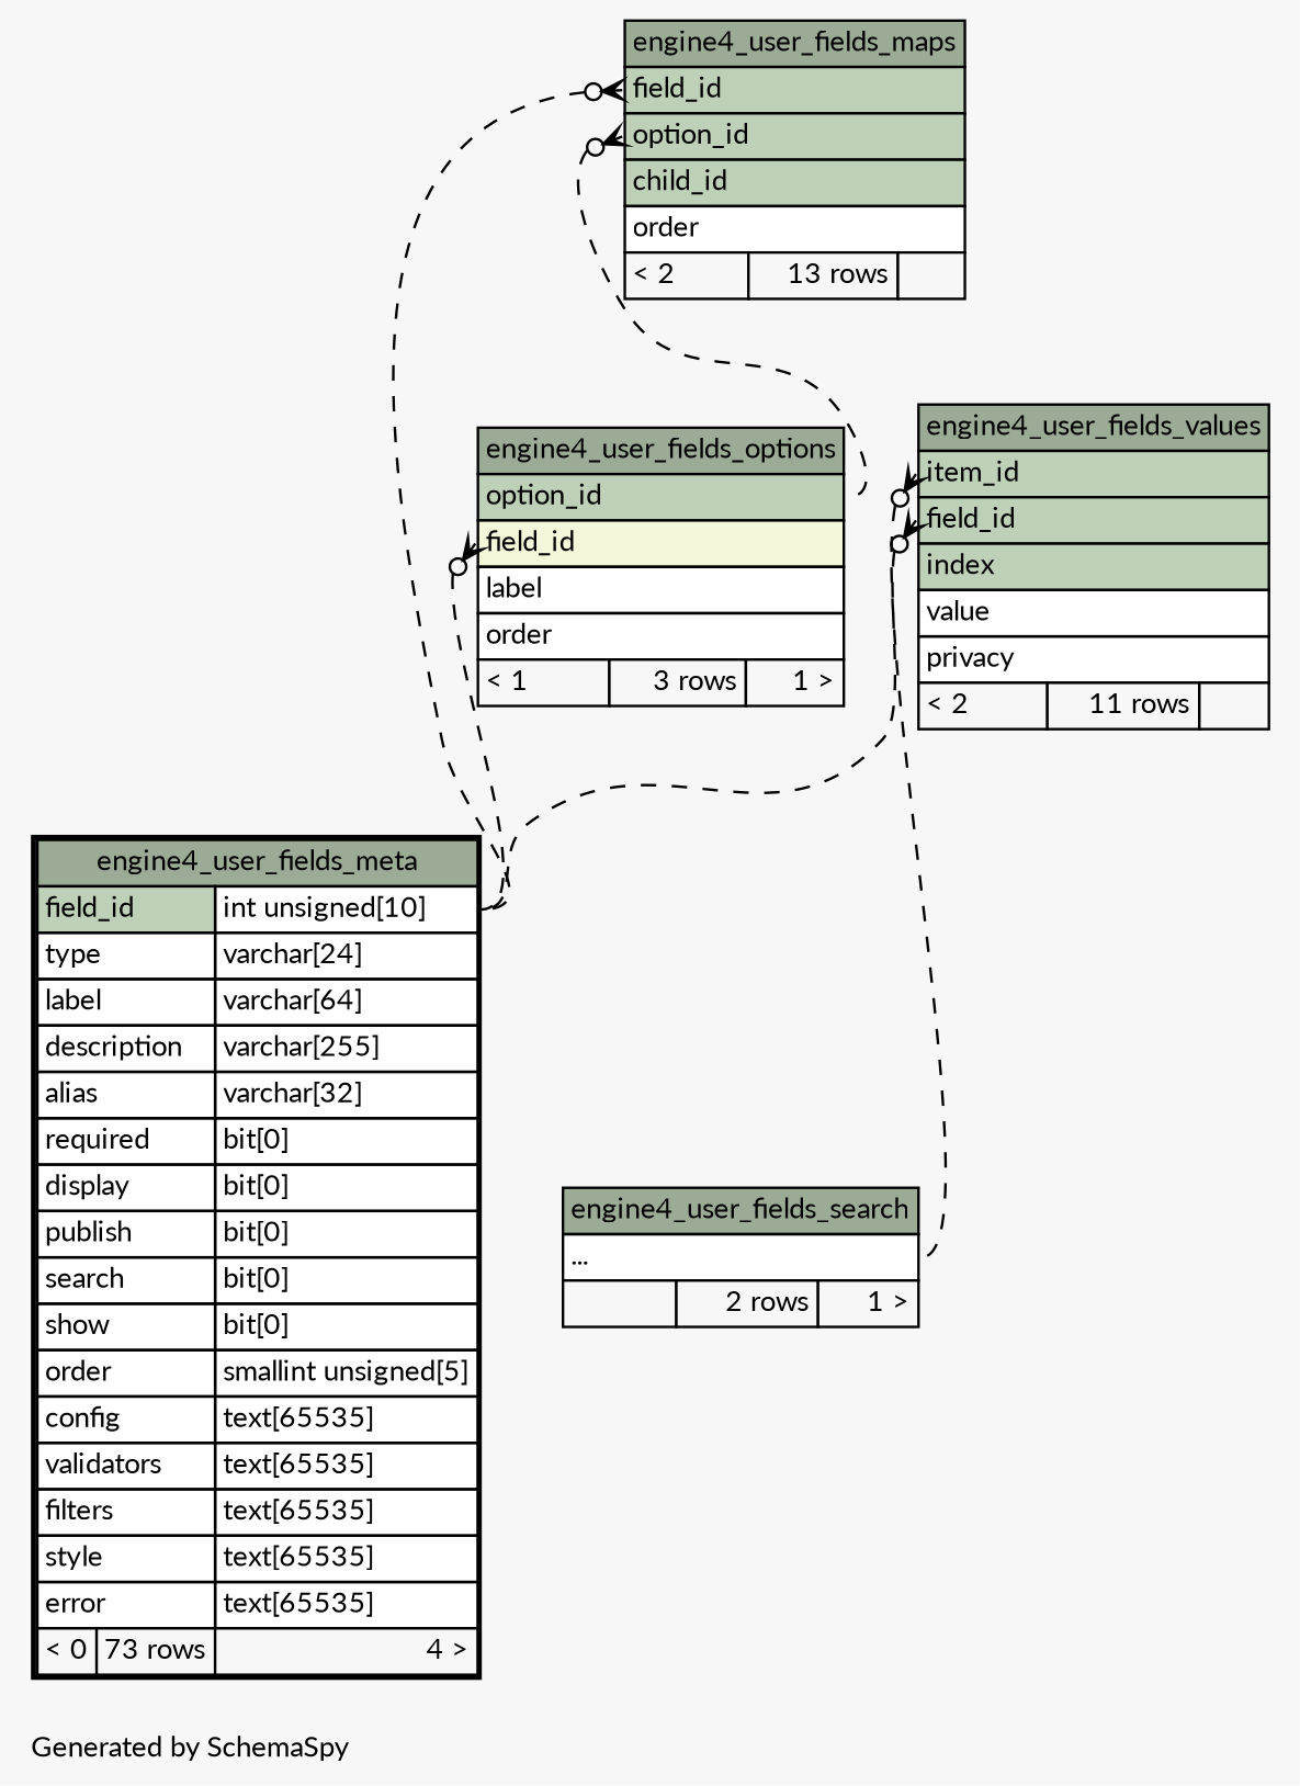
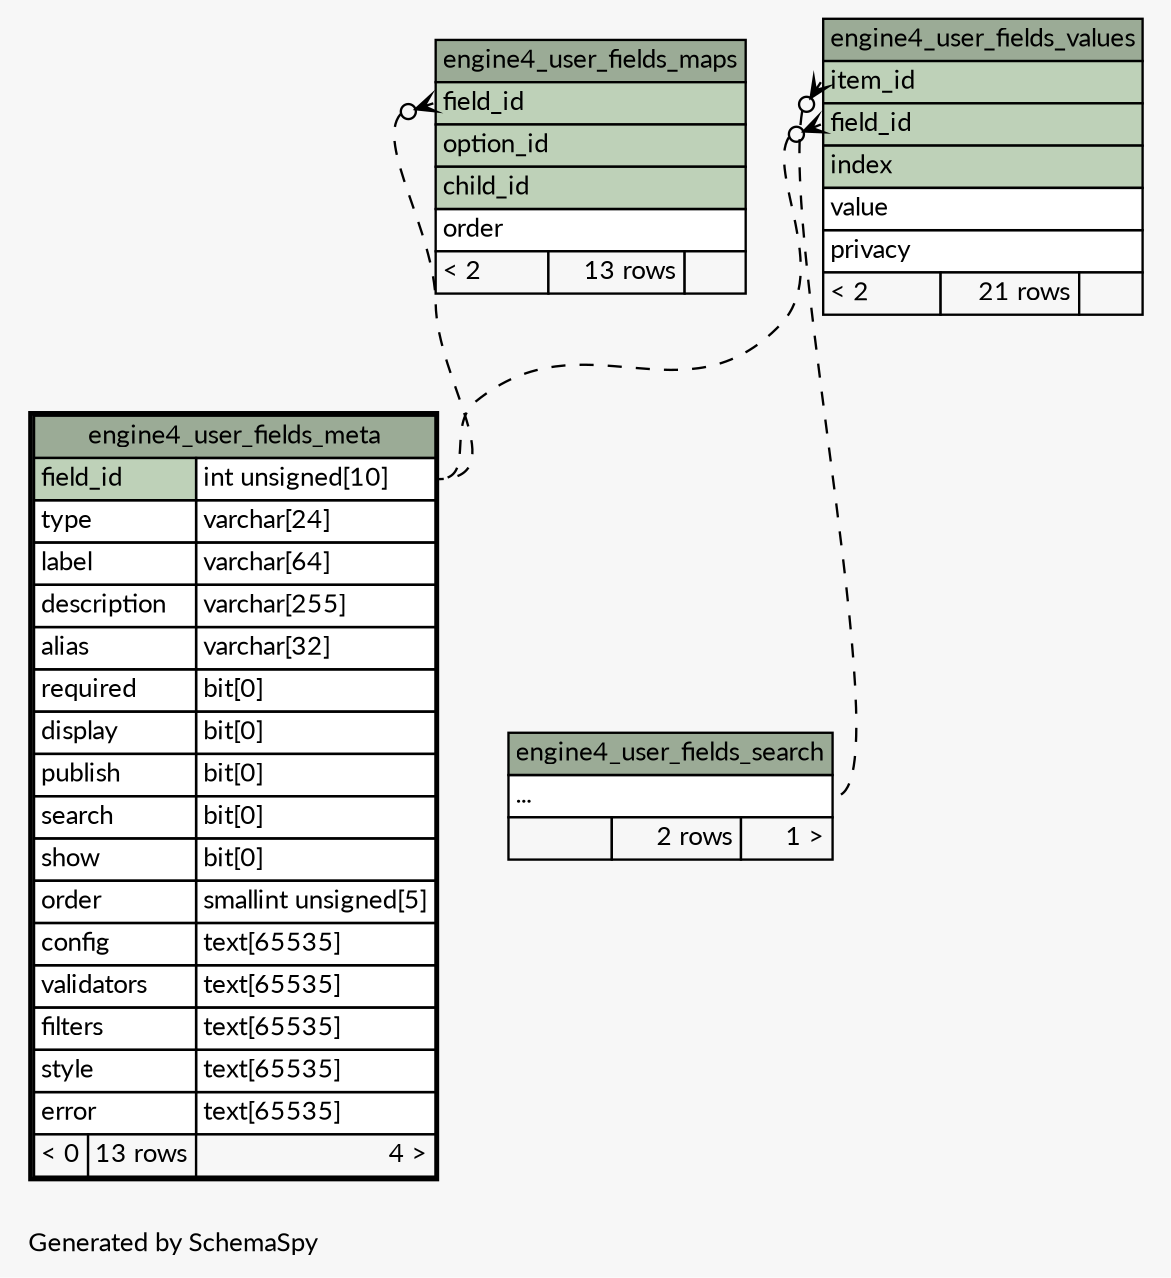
  digraph {
    bgcolor="#f7f7f7"
    fontname=Lato
    fontsize=11
    label="\nGenerated by SchemaSpy"
    labeljust=l
    nodesep=0.18
    rankdir=TB
    ranksep=0.46
    node [fontname=Lato fontsize=11 shape=plaintext]
    edge [arrowhead=none arrowsize=0.8 arrowtail=crowodot dir=back fontname=Lato headport="field_id.type:e" style=dashed tailport="field_id:w"]
-   n1 [label=<     <TABLE BORDER="2" CELLBORDER="1" CELLSPACING="0" BGCOLOR="#ffffff">       <TR><TD COLSPAN="3" BGCOLOR="#9bab96" ALIGN="CENTER">engine4_user_fields_meta</TD></TR>       <TR><TD PORT="field_id" COLSPAN="2" BGCOLOR="#bed1b8" ALIGN="LEFT">field_id</TD><TD PORT="field_id.type" ALIGN="LEFT">int unsigned[10]</TD></TR>       <TR><TD PORT="type" COLSPAN="2" ALIGN="LEFT">type</TD><TD PORT="type.type" ALIGN="LEFT">varchar[24]</TD></TR>       <TR><TD PORT="label" COLSPAN="2" ALIGN="LEFT">label</TD><TD PORT="label.type" ALIGN="LEFT">varchar[64]</TD></TR>       <TR><TD PORT="description" COLSPAN="2" ALIGN="LEFT">description</TD><TD PORT="description.type" ALIGN="LEFT">varchar[255]</TD></TR>       <TR><TD PORT="alias" COLSPAN="2" ALIGN="LEFT">alias</TD><TD PORT="alias.type" ALIGN="LEFT">varchar[32]</TD></TR>       <TR><TD PORT="required" COLSPAN="2" ALIGN="LEFT">required</TD><TD PORT="required.type" ALIGN="LEFT">bit[0]</TD></TR>       <TR><TD PORT="display" COLSPAN="2" ALIGN="LEFT">display</TD><TD PORT="display.type" ALIGN="LEFT">bit[0]</TD></TR>       <TR><TD PORT="publish" COLSPAN="2" ALIGN="LEFT">publish</TD><TD PORT="publish.type" ALIGN="LEFT">bit[0]</TD></TR>       <TR><TD PORT="search" COLSPAN="2" ALIGN="LEFT">search</TD><TD PORT="search.type" ALIGN="LEFT">bit[0]</TD></TR>       <TR><TD PORT="show" COLSPAN="2" ALIGN="LEFT">show</TD><TD PORT="show.type" ALIGN="LEFT">bit[0]</TD></TR>       <TR><TD PORT="order" COLSPAN="2" ALIGN="LEFT">order</TD><TD PORT="order.type" ALIGN="LEFT">smallint unsigned[5]</TD></TR>       <TR><TD PORT="config" COLSPAN="2" ALIGN="LEFT">config</TD><TD PORT="config.type" ALIGN="LEFT">text[65535]</TD></TR>       <TR><TD PORT="validators" COLSPAN="2" ALIGN="LEFT">validators</TD><TD PORT="validators.type" ALIGN="LEFT">text[65535]</TD></TR>       <TR><TD PORT="filters" COLSPAN="2" ALIGN="LEFT">filters</TD><TD PORT="filters.type" ALIGN="LEFT">text[65535]</TD></TR>       <TR><TD PORT="style" COLSPAN="2" ALIGN="LEFT">style</TD><TD PORT="style.type" ALIGN="LEFT">text[65535]</TD></TR>       <TR><TD PORT="error" COLSPAN="2" ALIGN="LEFT">error</TD><TD PORT="error.type" ALIGN="LEFT">text[65535]</TD></TR>       <TR><TD ALIGN="LEFT" BGCOLOR="#f7f7f7">&lt; 0</TD><TD ALIGN="RIGHT" BGCOLOR="#f7f7f7">73 rows</TD><TD ALIGN="RIGHT" BGCOLOR="#f7f7f7">4 &gt;</TD></TR>     </TABLE>>]
+   n1 [label=<     <TABLE BORDER="2" CELLBORDER="1" CELLSPACING="0" BGCOLOR="#ffffff">       <TR><TD COLSPAN="3" BGCOLOR="#9bab96" ALIGN="CENTER">engine4_user_fields_meta</TD></TR>       <TR><TD PORT="field_id" COLSPAN="2" BGCOLOR="#bed1b8" ALIGN="LEFT">field_id</TD><TD PORT="field_id.type" ALIGN="LEFT">int unsigned[10]</TD></TR>       <TR><TD PORT="type" COLSPAN="2" ALIGN="LEFT">type</TD><TD PORT="type.type" ALIGN="LEFT">varchar[24]</TD></TR>       <TR><TD PORT="label" COLSPAN="2" ALIGN="LEFT">label</TD><TD PORT="label.type" ALIGN="LEFT">varchar[64]</TD></TR>       <TR><TD PORT="description" COLSPAN="2" ALIGN="LEFT">description</TD><TD PORT="description.type" ALIGN="LEFT">varchar[255]</TD></TR>       <TR><TD PORT="alias" COLSPAN="2" ALIGN="LEFT">alias</TD><TD PORT="alias.type" ALIGN="LEFT">varchar[32]</TD></TR>       <TR><TD PORT="required" COLSPAN="2" ALIGN="LEFT">required</TD><TD PORT="required.type" ALIGN="LEFT">bit[0]</TD></TR>       <TR><TD PORT="display" COLSPAN="2" ALIGN="LEFT">display</TD><TD PORT="display.type" ALIGN="LEFT">bit[0]</TD></TR>       <TR><TD PORT="publish" COLSPAN="2" ALIGN="LEFT">publish</TD><TD PORT="publish.type" ALIGN="LEFT">bit[0]</TD></TR>       <TR><TD PORT="search" COLSPAN="2" ALIGN="LEFT">search</TD><TD PORT="search.type" ALIGN="LEFT">bit[0]</TD></TR>       <TR><TD PORT="show" COLSPAN="2" ALIGN="LEFT">show</TD><TD PORT="show.type" ALIGN="LEFT">bit[0]</TD></TR>       <TR><TD PORT="order" COLSPAN="2" ALIGN="LEFT">order</TD><TD PORT="order.type" ALIGN="LEFT">smallint unsigned[5]</TD></TR>       <TR><TD PORT="config" COLSPAN="2" ALIGN="LEFT">config</TD><TD PORT="config.type" ALIGN="LEFT">text[65535]</TD></TR>       <TR><TD PORT="validators" COLSPAN="2" ALIGN="LEFT">validators</TD><TD PORT="validators.type" ALIGN="LEFT">text[65535]</TD></TR>       <TR><TD PORT="filters" COLSPAN="2" ALIGN="LEFT">filters</TD><TD PORT="filters.type" ALIGN="LEFT">text[65535]</TD></TR>       <TR><TD PORT="style" COLSPAN="2" ALIGN="LEFT">style</TD><TD PORT="style.type" ALIGN="LEFT">text[65535]</TD></TR>       <TR><TD PORT="error" COLSPAN="2" ALIGN="LEFT">error</TD><TD PORT="error.type" ALIGN="LEFT">text[65535]</TD></TR>       <TR><TD ALIGN="LEFT" BGCOLOR="#f7f7f7">&lt; 0</TD><TD ALIGN="RIGHT" BGCOLOR="#f7f7f7">13 rows</TD><TD ALIGN="RIGHT" BGCOLOR="#f7f7f7">4 &gt;</TD></TR>     </TABLE>>]
    n2 [label=<     <TABLE BORDER="0" CELLBORDER="1" CELLSPACING="0" BGCOLOR="#ffffff">       <TR><TD COLSPAN="3" BGCOLOR="#9bab96" ALIGN="CENTER">engine4_user_fields_maps</TD></TR>       <TR><TD PORT="field_id" COLSPAN="3" BGCOLOR="#bed1b8" ALIGN="LEFT">field_id</TD></TR>       <TR><TD PORT="option_id" COLSPAN="3" BGCOLOR="#bed1b8" ALIGN="LEFT">option_id</TD></TR>       <TR><TD PORT="child_id" COLSPAN="3" BGCOLOR="#bed1b8" ALIGN="LEFT">child_id</TD></TR>       <TR><TD PORT="order" COLSPAN="3" ALIGN="LEFT">order</TD></TR>       <TR><TD ALIGN="LEFT" BGCOLOR="#f7f7f7">&lt; 2</TD><TD ALIGN="RIGHT" BGCOLOR="#f7f7f7">13 rows</TD><TD ALIGN="RIGHT" BGCOLOR="#f7f7f7">  </TD></TR>     </TABLE>>]
-   n3 [label=<     <TABLE BORDER="0" CELLBORDER="1" CELLSPACING="0" BGCOLOR="#ffffff">       <TR><TD COLSPAN="3" BGCOLOR="#9bab96" ALIGN="CENTER">engine4_user_fields_options</TD></TR>       <TR><TD PORT="option_id" COLSPAN="3" BGCOLOR="#bed1b8" ALIGN="LEFT">option_id</TD></TR>       <TR><TD PORT="field_id" COLSPAN="3" BGCOLOR="#f4f7da" ALIGN="LEFT">field_id</TD></TR>       <TR><TD PORT="label" COLSPAN="3" ALIGN="LEFT">label</TD></TR>       <TR><TD PORT="order" COLSPAN="3" ALIGN="LEFT">order</TD></TR>       <TR><TD ALIGN="LEFT" BGCOLOR="#f7f7f7">&lt; 1</TD><TD ALIGN="RIGHT" BGCOLOR="#f7f7f7">3 rows</TD><TD ALIGN="RIGHT" BGCOLOR="#f7f7f7">1 &gt;</TD></TR>     </TABLE>>]
-   n4 [label=<     <TABLE BORDER="0" CELLBORDER="1" CELLSPACING="0" BGCOLOR="#ffffff">       <TR><TD COLSPAN="3" BGCOLOR="#9bab96" ALIGN="CENTER">engine4_user_fields_values</TD></TR>       <TR><TD PORT="item_id" COLSPAN="3" BGCOLOR="#bed1b8" ALIGN="LEFT">item_id</TD></TR>       <TR><TD PORT="field_id" COLSPAN="3" BGCOLOR="#bed1b8" ALIGN="LEFT">field_id</TD></TR>       <TR><TD PORT="index" COLSPAN="3" BGCOLOR="#bed1b8" ALIGN="LEFT">index</TD></TR>       <TR><TD PORT="value" COLSPAN="3" ALIGN="LEFT">value</TD></TR>       <TR><TD PORT="privacy" COLSPAN="3" ALIGN="LEFT">privacy</TD></TR>       <TR><TD ALIGN="LEFT" BGCOLOR="#f7f7f7">&lt; 2</TD><TD ALIGN="RIGHT" BGCOLOR="#f7f7f7">11 rows</TD><TD ALIGN="RIGHT" BGCOLOR="#f7f7f7">  </TD></TR>     </TABLE>>]
+   n4 [label=<     <TABLE BORDER="0" CELLBORDER="1" CELLSPACING="0" BGCOLOR="#ffffff">       <TR><TD COLSPAN="3" BGCOLOR="#9bab96" ALIGN="CENTER">engine4_user_fields_values</TD></TR>       <TR><TD PORT="item_id" COLSPAN="3" BGCOLOR="#bed1b8" ALIGN="LEFT">item_id</TD></TR>       <TR><TD PORT="field_id" COLSPAN="3" BGCOLOR="#bed1b8" ALIGN="LEFT">field_id</TD></TR>       <TR><TD PORT="index" COLSPAN="3" BGCOLOR="#bed1b8" ALIGN="LEFT">index</TD></TR>       <TR><TD PORT="value" COLSPAN="3" ALIGN="LEFT">value</TD></TR>       <TR><TD PORT="privacy" COLSPAN="3" ALIGN="LEFT">privacy</TD></TR>       <TR><TD ALIGN="LEFT" BGCOLOR="#f7f7f7">&lt; 2</TD><TD ALIGN="RIGHT" BGCOLOR="#f7f7f7">21 rows</TD><TD ALIGN="RIGHT" BGCOLOR="#f7f7f7">  </TD></TR>     </TABLE>>]
    n5 [label=<     <TABLE BORDER="0" CELLBORDER="1" CELLSPACING="0" BGCOLOR="#ffffff">       <TR><TD COLSPAN="3" BGCOLOR="#9bab96" ALIGN="CENTER">engine4_user_fields_search</TD></TR>       <TR><TD PORT="elipses" COLSPAN="3" ALIGN="LEFT">...</TD></TR>       <TR><TD ALIGN="LEFT" BGCOLOR="#f7f7f7">  </TD><TD ALIGN="RIGHT" BGCOLOR="#f7f7f7">2 rows</TD><TD ALIGN="RIGHT" BGCOLOR="#f7f7f7">1 &gt;</TD></TR>     </TABLE>>]
    n2 -> n1
-   n2 -> n3 [headport="option_id:e" tailport="option_id:w"]
-   n3 -> n1
    n4 -> n1
    n4 -> n5 [headport="elipses:e" tailport="item_id:w"]
  }
